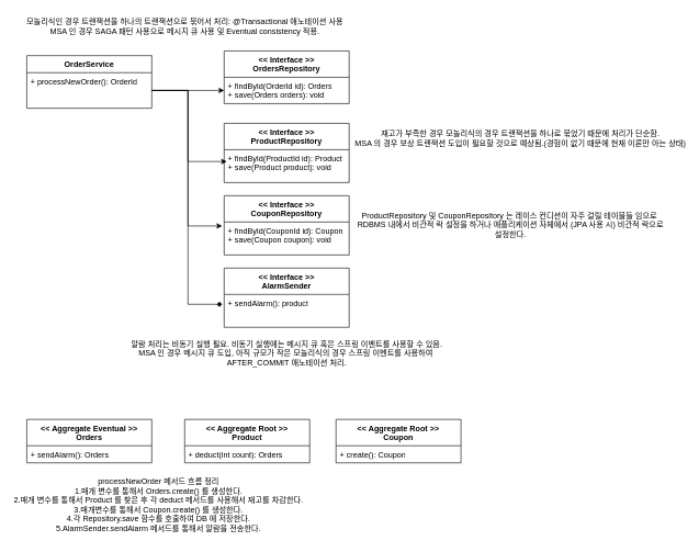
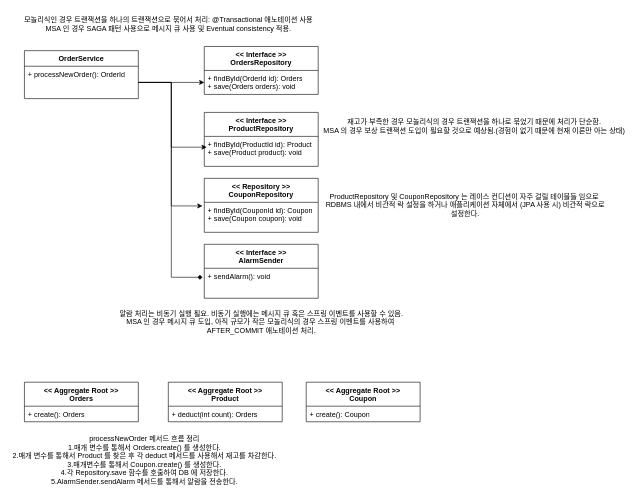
  <mxCell id="0" />
  <mxCell id="1" parent="0" />
  <mxCell id="2" value="OrderService" style="swimlane;fontStyle=1;align=center;verticalAlign=top;childLayout=stackLayout;horizontal=1;startSize=26;horizontalStack=0;resizeParent=1;resizeParentMax=0;resizeLast=0;collapsible=1;marginBottom=0;whiteSpace=wrap;html=1;" vertex="1" parent="1"><mxGeometry x="40" y="84" width="190" height="80" as="geometry" /></mxCell>
  <mxCell id="3" value="+ processNewOrder(): OrderId" style="text;strokeColor=none;fillColor=none;align=left;verticalAlign=top;spacingLeft=4;spacingRight=4;overflow=hidden;rotatable=0;points=[[0,0.5],[1,0.5]];portConstraint=eastwest;whiteSpace=wrap;html=1;" vertex="1" parent="2"><mxGeometry y="26" width="190" height="54" as="geometry" /></mxCell>
- <mxCell id="4" value="&lt;div&gt;&amp;lt;&amp;lt; Aggregate Eventual &amp;gt;&amp;gt;&lt;/div&gt;Orders" style="swimlane;fontStyle=1;align=center;verticalAlign=top;childLayout=stackLayout;horizontal=1;startSize=40;horizontalStack=0;resizeParent=1;resizeParentMax=0;resizeLast=0;collapsible=1;marginBottom=0;whiteSpace=wrap;html=1;" vertex="1" parent="1"><mxGeometry x="40" y="637" width="190" height="66" as="geometry" /></mxCell>
- <mxCell id="5" value="+ sendAlarm(): Orders" style="text;strokeColor=none;fillColor=none;align=left;verticalAlign=top;spacingLeft=4;spacingRight=4;overflow=hidden;rotatable=0;points=[[0,0.5],[1,0.5]];portConstraint=eastwest;whiteSpace=wrap;html=1;" vertex="1" parent="4"><mxGeometry y="40" width="190" height="26" as="geometry" /></mxCell>
+ <mxCell id="4" value="&lt;div&gt;&amp;lt;&amp;lt; Aggregate Root &amp;gt;&amp;gt;&lt;/div&gt;Orders" style="swimlane;fontStyle=1;align=center;verticalAlign=top;childLayout=stackLayout;horizontal=1;startSize=40;horizontalStack=0;resizeParent=1;resizeParentMax=0;resizeLast=0;collapsible=1;marginBottom=0;whiteSpace=wrap;html=1;" vertex="1" parent="1"><mxGeometry x="40" y="637" width="190" height="66" as="geometry" /></mxCell>
+ <mxCell id="5" value="+ create(): Orders" style="text;strokeColor=none;fillColor=none;align=left;verticalAlign=top;spacingLeft=4;spacingRight=4;overflow=hidden;rotatable=0;points=[[0,0.5],[1,0.5]];portConstraint=eastwest;whiteSpace=wrap;html=1;" vertex="1" parent="4"><mxGeometry y="40" width="190" height="26" as="geometry" /></mxCell>
  <mxCell id="6" value="&lt;div&gt;&amp;lt;&amp;lt; Interface &amp;gt;&amp;gt;&lt;/div&gt;&lt;div&gt;OrdersRepository&lt;/div&gt;" style="swimlane;fontStyle=1;align=center;verticalAlign=top;childLayout=stackLayout;horizontal=1;startSize=40;horizontalStack=0;resizeParent=1;resizeParentMax=0;resizeLast=0;collapsible=1;marginBottom=0;whiteSpace=wrap;html=1;" vertex="1" parent="1"><mxGeometry x="340" y="77" width="190" height="80" as="geometry" /></mxCell>
  <mxCell id="7" value="&lt;div&gt;+ findById(OrderId id): Orders&lt;/div&gt;+ save(Orders orders): void" style="text;strokeColor=none;fillColor=none;align=left;verticalAlign=top;spacingLeft=4;spacingRight=4;overflow=hidden;rotatable=0;points=[[0,0.5],[1,0.5]];portConstraint=eastwest;whiteSpace=wrap;html=1;" vertex="1" parent="6"><mxGeometry y="40" width="190" height="40" as="geometry" /></mxCell>
  <mxCell id="8" value="&lt;div&gt;&amp;lt;&amp;lt; Interface &amp;gt;&amp;gt;&lt;/div&gt;&lt;div&gt;ProductRepository&lt;/div&gt;" style="swimlane;fontStyle=1;align=center;verticalAlign=top;childLayout=stackLayout;horizontal=1;startSize=40;horizontalStack=0;resizeParent=1;resizeParentMax=0;resizeLast=0;collapsible=1;marginBottom=0;whiteSpace=wrap;html=1;" vertex="1" parent="1"><mxGeometry x="340" y="187" width="190" height="90" as="geometry" /></mxCell>
  <mxCell id="9" value="&lt;div&gt;+ findById(ProductId id): Product&lt;/div&gt;+ save(Product product): void" style="text;strokeColor=none;fillColor=none;align=left;verticalAlign=top;spacingLeft=4;spacingRight=4;overflow=hidden;rotatable=0;points=[[0,0.5],[1,0.5]];portConstraint=eastwest;whiteSpace=wrap;html=1;" vertex="1" parent="8"><mxGeometry y="40" width="190" height="50" as="geometry" /></mxCell>
- <mxCell id="10" value="&lt;div&gt;&amp;lt;&amp;lt; Interface &amp;gt;&amp;gt;&lt;/div&gt;&lt;div&gt;CouponRepository&lt;/div&gt;" style="swimlane;fontStyle=1;align=center;verticalAlign=top;childLayout=stackLayout;horizontal=1;startSize=40;horizontalStack=0;resizeParent=1;resizeParentMax=0;resizeLast=0;collapsible=1;marginBottom=0;whiteSpace=wrap;html=1;" vertex="1" parent="1"><mxGeometry x="340" y="297" width="190" height="90" as="geometry" /></mxCell>
+ <mxCell id="10" value="&lt;div&gt;&amp;lt;&amp;lt; Repository &amp;gt;&amp;gt;&lt;/div&gt;&lt;div&gt;CouponRepository&lt;/div&gt;" style="swimlane;fontStyle=1;align=center;verticalAlign=top;childLayout=stackLayout;horizontal=1;startSize=40;horizontalStack=0;resizeParent=1;resizeParentMax=0;resizeLast=0;collapsible=1;marginBottom=0;whiteSpace=wrap;html=1;" vertex="1" parent="1"><mxGeometry x="340" y="297" width="190" height="90" as="geometry" /></mxCell>
  <mxCell id="11" value="&lt;div&gt;+ findById(CouponId id): Coupon&lt;/div&gt;+ save(Coupon coupon): void" style="text;strokeColor=none;fillColor=none;align=left;verticalAlign=top;spacingLeft=4;spacingRight=4;overflow=hidden;rotatable=0;points=[[0,0.5],[1,0.5]];portConstraint=eastwest;whiteSpace=wrap;html=1;" vertex="1" parent="10"><mxGeometry y="40" width="190" height="50" as="geometry" /></mxCell>
  <mxCell id="12" value="" style="edgeStyle=orthogonalEdgeStyle;rounded=0;orthogonalLoop=1;jettySize=auto;html=1;" edge="1" parent="1" source="3" target="7"><mxGeometry relative="1" as="geometry" /></mxCell>
  <mxCell id="13" style="edgeStyle=orthogonalEdgeStyle;rounded=0;orthogonalLoop=1;jettySize=auto;html=1;entryX=0.021;entryY=0.36;entryDx=0;entryDy=0;entryPerimeter=0;" edge="1" parent="1" source="3" target="9"><mxGeometry relative="1" as="geometry" /></mxCell>
  <mxCell id="14" style="edgeStyle=orthogonalEdgeStyle;rounded=0;orthogonalLoop=1;jettySize=auto;html=1;entryX=-0.016;entryY=0.12;entryDx=0;entryDy=0;entryPerimeter=0;" edge="1" parent="1" source="3" target="11"><mxGeometry relative="1" as="geometry" /></mxCell>
  <mxCell id="15" value="&lt;div&gt;&amp;lt;&amp;lt; Aggregate Root &amp;gt;&amp;gt;&lt;/div&gt;Product" style="swimlane;fontStyle=1;align=center;verticalAlign=top;childLayout=stackLayout;horizontal=1;startSize=40;horizontalStack=0;resizeParent=1;resizeParentMax=0;resizeLast=0;collapsible=1;marginBottom=0;whiteSpace=wrap;html=1;" vertex="1" parent="1"><mxGeometry x="280" y="637" width="190" height="66" as="geometry" /></mxCell>
  <mxCell id="16" value="+ deduct(int count): Orders" style="text;strokeColor=none;fillColor=none;align=left;verticalAlign=top;spacingLeft=4;spacingRight=4;overflow=hidden;rotatable=0;points=[[0,0.5],[1,0.5]];portConstraint=eastwest;whiteSpace=wrap;html=1;" vertex="1" parent="15"><mxGeometry y="40" width="190" height="26" as="geometry" /></mxCell>
  <mxCell id="17" value="&lt;div&gt;&amp;lt;&amp;lt; Aggregate Root &amp;gt;&amp;gt;&lt;/div&gt;Coupon" style="swimlane;fontStyle=1;align=center;verticalAlign=top;childLayout=stackLayout;horizontal=1;startSize=40;horizontalStack=0;resizeParent=1;resizeParentMax=0;resizeLast=0;collapsible=1;marginBottom=0;whiteSpace=wrap;html=1;" vertex="1" parent="1"><mxGeometry x="510" y="637" width="190" height="66" as="geometry" /></mxCell>
  <mxCell id="18" value="+ create(): Coupon" style="text;strokeColor=none;fillColor=none;align=left;verticalAlign=top;spacingLeft=4;spacingRight=4;overflow=hidden;rotatable=0;points=[[0,0.5],[1,0.5]];portConstraint=eastwest;whiteSpace=wrap;html=1;" vertex="1" parent="17"><mxGeometry y="40" width="190" height="26" as="geometry" /></mxCell>
  <mxCell id="19" value="&lt;div&gt;&amp;lt;&amp;lt; Interface &amp;gt;&amp;gt;&lt;/div&gt;&lt;div&gt;AlarmSender&lt;/div&gt;" style="swimlane;fontStyle=1;align=center;verticalAlign=top;childLayout=stackLayout;horizontal=1;startSize=40;horizontalStack=0;resizeParent=1;resizeParentMax=0;resizeLast=0;collapsible=1;marginBottom=0;whiteSpace=wrap;html=1;" vertex="1" parent="1"><mxGeometry x="340" y="407" width="190" height="90" as="geometry" /></mxCell>
- <mxCell id="20" value="&lt;div&gt;+ sendAlarm(): product&lt;/div&gt;" style="text;strokeColor=none;fillColor=none;align=left;verticalAlign=top;spacingLeft=4;spacingRight=4;overflow=hidden;rotatable=0;points=[[0,0.5],[1,0.5]];portConstraint=eastwest;whiteSpace=wrap;html=1;" vertex="1" parent="19"><mxGeometry y="40" width="190" height="50" as="geometry" /></mxCell>
+ <mxCell id="20" value="&lt;div&gt;+ sendAlarm(): void&lt;/div&gt;" style="text;strokeColor=none;fillColor=none;align=left;verticalAlign=top;spacingLeft=4;spacingRight=4;overflow=hidden;rotatable=0;points=[[0,0.5],[1,0.5]];portConstraint=eastwest;whiteSpace=wrap;html=1;" vertex="1" parent="19"><mxGeometry y="40" width="190" height="50" as="geometry" /></mxCell>
  <mxCell id="21" style="edgeStyle=orthogonalEdgeStyle;rounded=0;orthogonalLoop=1;jettySize=auto;html=1;entryX=-0.016;entryY=0.3;entryDx=0;entryDy=0;entryPerimeter=0;endArrow=diamond;" edge="1" parent="1" source="3" target="20"><mxGeometry relative="1" as="geometry" /></mxCell>
  <mxCell id="22" value="알람 처리는 비동기 실행 필요. 비동기 실행에는 메시지 큐 혹은 스프링 이벤트를 사용할 수 있음.&lt;div&gt;MSA 인 경우 메시지 큐 도입, 아직 규모가 작은 모놀리식의 경우 스프링 이벤트를 사용하여&amp;nbsp;&lt;/div&gt;&lt;div&gt;AFTER_COMMIT 애노테이션 처리.&lt;/div&gt;" style="text;html=1;align=center;verticalAlign=middle;resizable=0;points=[];autosize=1;strokeColor=none;fillColor=none;" vertex="1" parent="1"><mxGeometry x="200" y="507" width="470" height="60" as="geometry" /></mxCell>
  <mxCell id="23" value="모놀리식인 경우 트랜잭션을 하나의 트랜잭션으로 묶어서 처리: @Transactional 애노테이션 사용&lt;div&gt;MSA 인 경우 SAGA 패턴 사용으로 메시지 큐 사용 및 Eventual consistency 적용.&lt;/div&gt;" style="text;html=1;align=center;verticalAlign=middle;resizable=0;points=[];autosize=1;strokeColor=none;fillColor=none;" vertex="1" parent="1"><mxGeometry x="40" y="20" width="480" height="40" as="geometry" /></mxCell>
  <mxCell id="24" value="재고가 부족한 경우 모놀리식의 경우 트랜잭션을 하나로 묶었기 때문에 처리가 단순함.&lt;div&gt;MSA 의 경우 보상 트랜잭션 도입이 필요할 것으로 예상됨.(경험이 없기 때문에 현재 이론만 아는 상태)&lt;/div&gt;" style="text;html=1;align=center;verticalAlign=middle;resizable=0;points=[];autosize=1;strokeColor=none;fillColor=none;" vertex="1" parent="1"><mxGeometry x="540" y="190" width="500" height="40" as="geometry" /></mxCell>
  <mxCell id="25" value="processNewOrder 메서드 흐름 정리&lt;div&gt;1.매개 변수를 통해서 Orders.create() 를 생성한다.&lt;/div&gt;&lt;div&gt;2.매개 변수를 통해서 Product 를 찾은 후 각 deduct 메서드를 사용해서 재고를 차감한다.&lt;/div&gt;&lt;div&gt;3.매개변수를 통해서 Coupon.create() 를 생성한다.&lt;/div&gt;&lt;div&gt;4.각 Repository.save 함수를 호출하여 DB 에 저장한다.&lt;/div&gt;&lt;div&gt;5.AlarmSender.sendAlarm 메서드를 통해서 알람을 전송한다.&lt;/div&gt;" style="text;html=1;align=center;verticalAlign=middle;resizable=0;points=[];autosize=1;strokeColor=none;fillColor=none;" vertex="1" parent="1"><mxGeometry x="20" y="717" width="440" height="100" as="geometry" /></mxCell>
  <mxCell id="26" value="ProductRepository 및 CouponRepository 는 레이스 컨디션이 자주 걸릴 테이블들 임으로&amp;nbsp;&lt;div&gt;RDBMS 내에서 비관적 락 설정을 하거나 애플리케이션 자체에서 (JPA 사용 시) 비관적 락으로&lt;/div&gt;&lt;div&gt;설정한다.&lt;/div&gt;" style="text;html=1;align=center;verticalAlign=middle;resizable=0;points=[];autosize=1;strokeColor=none;fillColor=none;" vertex="1" parent="1"><mxGeometry x="540" y="312" width="470" height="60" as="geometry" /></mxCell>
